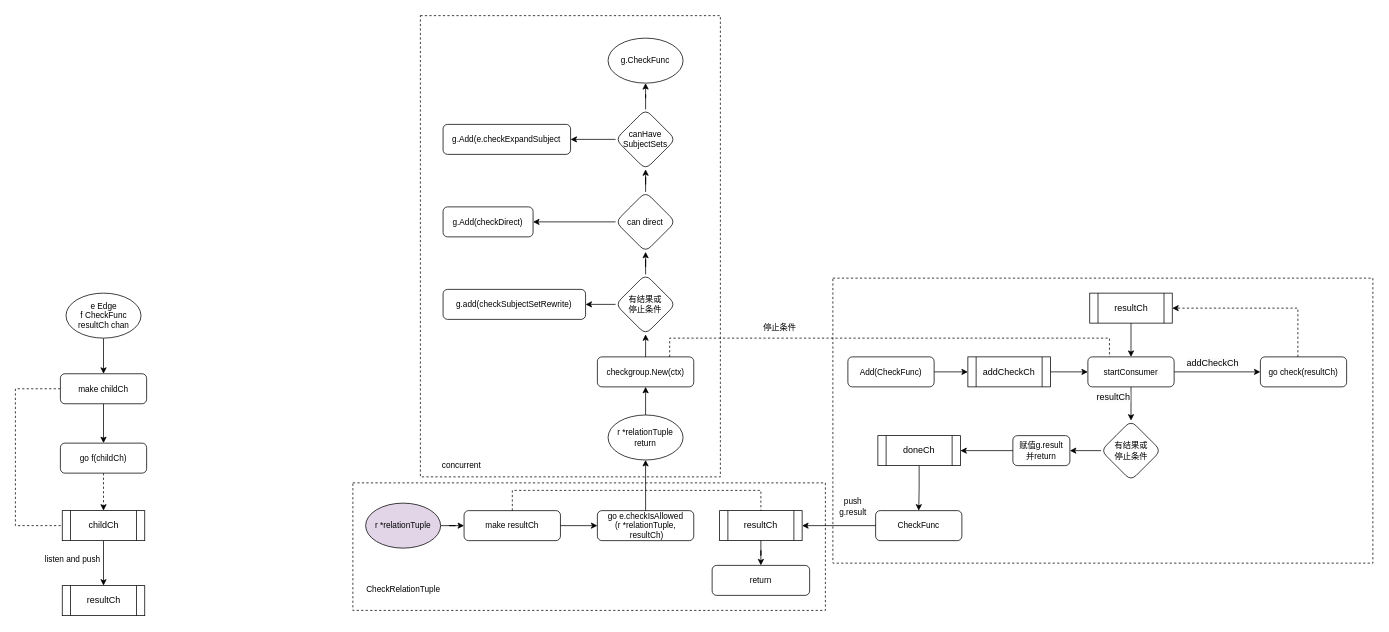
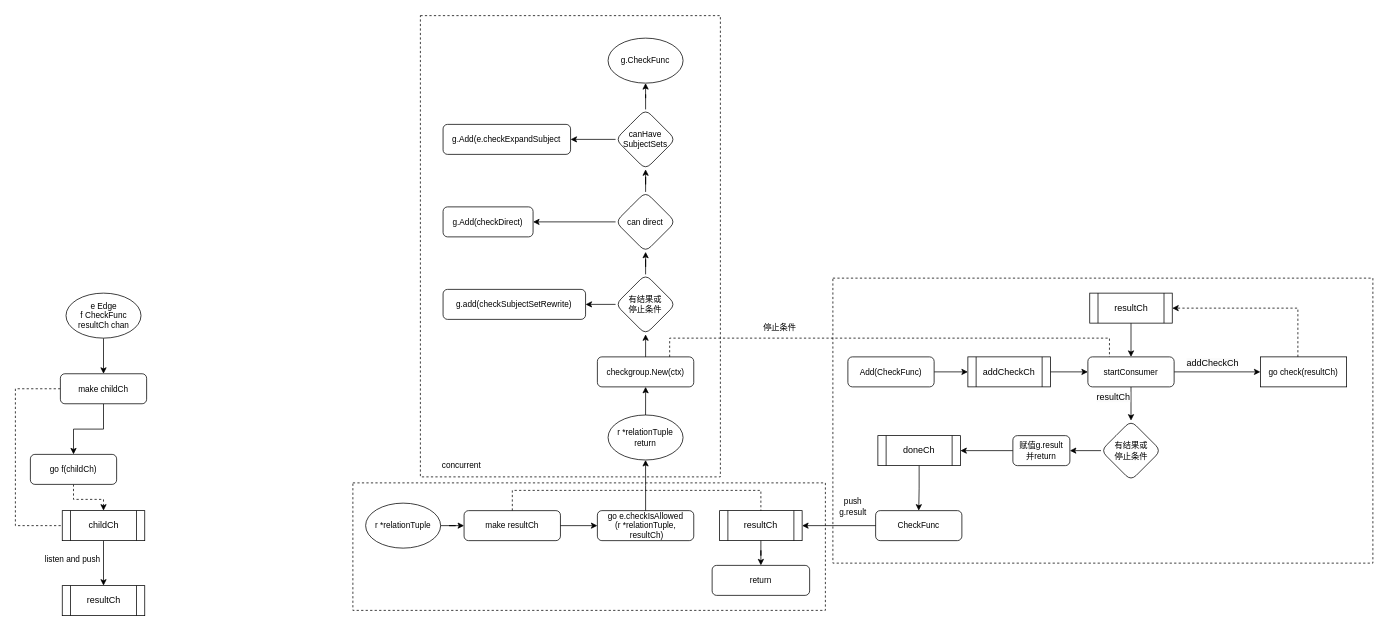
  <mxCell id="0" />
  <mxCell id="1" parent="0" />
  <mxCell id="2" value="" style="rounded=0;whiteSpace=wrap;html=1;fontFamily=Helvetica;fontSize=11;fontColor=default;dashed=1;" vertex="1" parent="1"><mxGeometry x="560" y="20" width="400" height="615" as="geometry" /></mxCell>
  <mxCell id="3" value="" style="rounded=0;whiteSpace=wrap;html=1;fontFamily=Helvetica;fontSize=11;fontColor=default;dashed=1;" vertex="1" parent="1"><mxGeometry y="370" width="720" height="380" as="geometry" x="1110" /></mxCell>
  <mxCell id="4" style="edgeStyle=none;shape=connector;rounded=0;orthogonalLoop=1;jettySize=auto;html=1;labelBackgroundColor=default;strokeColor=default;fontFamily=Helvetica;fontSize=11;fontColor=default;endArrow=classic;" edge="1" parent="1" source="5" target="12"><mxGeometry relative="1" as="geometry" /></mxCell>
  <mxCell id="5" value="addCheckCh" style="shape=process;whiteSpace=wrap;html=1;backgroundOutline=1;" vertex="1" parent="1"><mxGeometry x="1290" y="475" width="110" height="40" as="geometry" /></mxCell>
  <mxCell id="6" style="edgeStyle=none;shape=connector;rounded=0;orthogonalLoop=1;jettySize=auto;html=1;entryX=0.5;entryY=0;entryDx=0;entryDy=0;labelBackgroundColor=default;strokeColor=default;fontFamily=Helvetica;fontSize=11;fontColor=default;endArrow=classic;" edge="1" parent="1" source="7" target="12"><mxGeometry relative="1" as="geometry" /></mxCell>
  <mxCell id="7" value="resultCh" style="shape=process;whiteSpace=wrap;html=1;backgroundOutline=1;" vertex="1" parent="1"><mxGeometry x="1452.5" y="390" width="110" height="40" as="geometry" /></mxCell>
  <mxCell id="8" style="rounded=0;orthogonalLoop=1;jettySize=auto;html=1;" edge="1" parent="1" source="9" target="5"><mxGeometry relative="1" as="geometry" /></mxCell>
  <mxCell id="9" value="Add(CheckFunc)" style="rounded=1;whiteSpace=wrap;html=1;fontFamily=Helvetica;fontSize=11;fontColor=default;" vertex="1" parent="1"><mxGeometry x="1130" y="475" width="115" height="40" as="geometry" /></mxCell>
  <mxCell id="10" value="" style="edgeStyle=none;shape=connector;rounded=0;orthogonalLoop=1;jettySize=auto;html=1;labelBackgroundColor=default;strokeColor=default;fontFamily=Helvetica;fontSize=11;fontColor=default;endArrow=classic;" edge="1" parent="1" source="12" target="14"><mxGeometry relative="1" as="geometry" /></mxCell>
  <mxCell id="11" style="edgeStyle=orthogonalEdgeStyle;shape=connector;rounded=0;orthogonalLoop=1;jettySize=auto;html=1;labelBackgroundColor=default;strokeColor=default;fontFamily=Helvetica;fontSize=11;fontColor=default;endArrow=classic;" edge="1" parent="1" source="12" target="16"><mxGeometry relative="1" as="geometry"><mxPoint x="1507.5" y="550" as="targetPoint" /></mxGeometry></mxCell>
  <mxCell id="12" value="startConsumer" style="rounded=1;whiteSpace=wrap;html=1;fontFamily=Helvetica;fontSize=11;fontColor=default;" vertex="1" parent="1"><mxGeometry x="1450" y="475" width="115" height="40" as="geometry" /></mxCell>
  <mxCell id="13" style="edgeStyle=orthogonalEdgeStyle;shape=connector;rounded=0;orthogonalLoop=1;jettySize=auto;html=1;entryX=1;entryY=0.5;entryDx=0;entryDy=0;labelBackgroundColor=default;strokeColor=default;fontFamily=Helvetica;fontSize=11;fontColor=default;endArrow=classic;dashed=1;" edge="1" parent="1" source="14" target="7"><mxGeometry relative="1" as="geometry"><Array as="points"><mxPoint x="1730" y="410" /></Array></mxGeometry></mxCell>
- <mxCell id="14" value="go check(resultCh)" style="rounded=1;whiteSpace=wrap;html=1;fontFamily=Helvetica;fontSize=11;fontColor=default;" vertex="1" parent="1"><mxGeometry x="1680" y="475" width="115" height="40" as="geometry" /></mxCell>
+ <mxCell id="14" value="go check(resultCh)" style="whiteSpace=wrap;html=1;fontFamily=Helvetica;fontSize=11;fontColor=default;rounded=0;" vertex="1" parent="1"><mxGeometry x="1680" y="475" width="115" height="40" as="geometry" /></mxCell>
  <mxCell id="15" style="edgeStyle=none;shape=connector;rounded=0;orthogonalLoop=1;jettySize=auto;html=1;labelBackgroundColor=default;strokeColor=default;fontFamily=Helvetica;fontSize=11;fontColor=default;endArrow=classic;" edge="1" parent="1" source="16" target="18"><mxGeometry relative="1" as="geometry" /></mxCell>
  <mxCell id="16" value="有结果或&lt;br&gt;停止条件" style="rhombus;whiteSpace=wrap;html=1;fontSize=11;rounded=1;" vertex="1" parent="1"><mxGeometry x="1467.5" y="560" width="80" height="80" as="geometry" /></mxCell>
  <mxCell id="17" style="edgeStyle=orthogonalEdgeStyle;shape=connector;rounded=0;orthogonalLoop=1;jettySize=auto;html=1;labelBackgroundColor=default;strokeColor=default;fontFamily=Helvetica;fontSize=11;fontColor=default;endArrow=classic;" edge="1" parent="1" source="18" target="22"><mxGeometry relative="1" as="geometry" /></mxCell>
  <mxCell id="18" value="赋值g.result&lt;br&gt;并return" style="rounded=1;whiteSpace=wrap;html=1;fontFamily=Helvetica;fontSize=11;fontColor=default;" vertex="1" parent="1"><mxGeometry x="1350" y="580" width="76" height="40" as="geometry" /></mxCell>
  <mxCell id="19" value="&lt;span style=&quot;color: rgb(0, 0, 0); font-family: Helvetica; font-size: 12px; font-style: normal; font-variant-ligatures: normal; font-variant-caps: normal; font-weight: 400; letter-spacing: normal; orphans: 2; text-align: center; text-indent: 0px; text-transform: none; widows: 2; word-spacing: 0px; -webkit-text-stroke-width: 0px; background-color: rgb(251, 251, 251); text-decoration-thickness: initial; text-decoration-style: initial; text-decoration-color: initial; float: none; display: inline !important;&quot;&gt;addCheckCh&lt;/span&gt;" style="text;whiteSpace=wrap;html=1;fontSize=11;fontFamily=Helvetica;fontColor=default;" vertex="1" parent="1"><mxGeometry x="1580" y="470" width="100" height="40" as="geometry" /></mxCell>
  <mxCell id="20" value="&lt;span style=&quot;color: rgb(0, 0, 0); font-family: Helvetica; font-size: 12px; font-style: normal; font-variant-ligatures: normal; font-variant-caps: normal; font-weight: 400; letter-spacing: normal; orphans: 2; text-align: center; text-indent: 0px; text-transform: none; widows: 2; word-spacing: 0px; -webkit-text-stroke-width: 0px; background-color: rgb(251, 251, 251); text-decoration-thickness: initial; text-decoration-style: initial; text-decoration-color: initial; float: none; display: inline !important;&quot;&gt;resultCh&lt;/span&gt;" style="text;whiteSpace=wrap;html=1;fontSize=11;fontFamily=Helvetica;fontColor=default;" vertex="1" parent="1"><mxGeometry x="1460" y="515" width="10" height="25" as="geometry" /></mxCell>
  <mxCell id="21" style="edgeStyle=orthogonalEdgeStyle;shape=connector;rounded=0;orthogonalLoop=1;jettySize=auto;html=1;labelBackgroundColor=default;strokeColor=default;fontFamily=Helvetica;fontSize=11;fontColor=default;endArrow=classic;" edge="1" parent="1" source="22" target="23"><mxGeometry relative="1" as="geometry" /></mxCell>
  <mxCell id="22" value="doneCh" style="shape=process;whiteSpace=wrap;html=1;backgroundOutline=1;" vertex="1" parent="1"><mxGeometry x="1170" y="580" width="110" height="40" as="geometry" /></mxCell>
  <mxCell id="23" value="CheckFunc" style="rounded=1;whiteSpace=wrap;html=1;fontFamily=Helvetica;fontSize=11;fontColor=default;" vertex="1" parent="1"><mxGeometry x="1167" y="680" width="115" height="40" as="geometry" /></mxCell>
  <mxCell id="24" value="push g.result" style="text;html=1;strokeColor=none;fillColor=none;align=center;verticalAlign=middle;whiteSpace=wrap;rounded=0;fontSize=11;fontFamily=Helvetica;fontColor=default;" vertex="1" parent="1"><mxGeometry x="1107" y="660" width="60" height="30" as="geometry" /></mxCell>
  <mxCell id="25" style="edgeStyle=orthogonalEdgeStyle;shape=connector;rounded=0;orthogonalLoop=1;jettySize=auto;html=1;labelBackgroundColor=default;strokeColor=default;fontFamily=Helvetica;fontSize=11;fontColor=default;endArrow=classic;" edge="1" parent="1" source="26" target="35"><mxGeometry relative="1" as="geometry"><mxPoint x="137.5" y="770" as="targetPoint" /></mxGeometry></mxCell>
  <mxCell id="26" value="childCh" style="shape=process;whiteSpace=wrap;html=1;backgroundOutline=1;" vertex="1" parent="1"><mxGeometry x="82.5" y="680" width="110" height="40" as="geometry" /></mxCell>
  <mxCell id="27" value="listen and push" style="text;html=1;strokeColor=none;fillColor=none;align=center;verticalAlign=middle;whiteSpace=wrap;rounded=0;fontSize=11;fontFamily=Helvetica;fontColor=default;" vertex="1" parent="1"><mxGeometry x="40" y="730" width="112.5" height="30" as="geometry" /></mxCell>
  <mxCell id="28" style="edgeStyle=orthogonalEdgeStyle;shape=connector;rounded=0;orthogonalLoop=1;jettySize=auto;html=1;labelBackgroundColor=default;strokeColor=default;fontFamily=Helvetica;fontSize=11;fontColor=default;endArrow=classic;" edge="1" parent="1" source="29" target="32"><mxGeometry relative="1" as="geometry" /></mxCell>
  <mxCell id="29" value="e Edge&lt;br&gt;f CheckFunc&lt;br&gt;resultCh chan" style="ellipse;whiteSpace=wrap;html=1;fontFamily=Helvetica;fontSize=11;fontColor=default;" vertex="1" parent="1"><mxGeometry x="87.5" y="390" width="100" height="60" as="geometry" /></mxCell>
  <mxCell id="30" value="" style="edgeStyle=orthogonalEdgeStyle;shape=connector;rounded=0;orthogonalLoop=1;jettySize=auto;html=1;labelBackgroundColor=default;strokeColor=default;fontFamily=Helvetica;fontSize=11;fontColor=default;endArrow=classic;" edge="1" parent="1" source="32" target="34"><mxGeometry relative="1" as="geometry" /></mxCell>
  <mxCell id="31" style="edgeStyle=orthogonalEdgeStyle;shape=connector;rounded=0;orthogonalLoop=1;jettySize=auto;html=1;labelBackgroundColor=default;strokeColor=default;fontFamily=Helvetica;fontSize=11;fontColor=default;endArrow=none;dashed=1;endFill=0;" edge="1" parent="1" source="32" target="26"><mxGeometry relative="1" as="geometry"><Array as="points"><mxPoint x="20" y="517.5" /><mxPoint x="20" y="700" /></Array></mxGeometry></mxCell>
  <mxCell id="32" value="make childCh" style="rounded=1;whiteSpace=wrap;html=1;fontFamily=Helvetica;fontSize=11;fontColor=default;" vertex="1" parent="1"><mxGeometry x="80" y="497.5" width="115" height="40" as="geometry" /></mxCell>
  <mxCell id="33" style="edgeStyle=orthogonalEdgeStyle;shape=connector;rounded=0;orthogonalLoop=1;jettySize=auto;html=1;labelBackgroundColor=default;strokeColor=default;fontFamily=Helvetica;fontSize=11;fontColor=default;endArrow=classic;dashed=1;" edge="1" parent="1" source="34" target="26"><mxGeometry relative="1" as="geometry" /></mxCell>
- <mxCell id="34" value="go f(childCh)" style="rounded=1;whiteSpace=wrap;html=1;fontFamily=Helvetica;fontSize=11;fontColor=default;" vertex="1" parent="1"><mxGeometry x="80" y="590" width="115" height="40" as="geometry" /></mxCell>
+ <mxCell id="34" value="go f(childCh)" style="rounded=1;whiteSpace=wrap;html=1;fontFamily=Helvetica;fontSize=11;fontColor=default;" vertex="1" parent="1"><mxGeometry x="40" y="605" width="115" height="40" as="geometry" /></mxCell>
  <mxCell id="35" value="resultCh" style="shape=process;whiteSpace=wrap;html=1;backgroundOutline=1;" vertex="1" parent="1"><mxGeometry x="82.5" y="780" width="110" height="40" as="geometry" /></mxCell>
  <mxCell id="36" style="edgeStyle=orthogonalEdgeStyle;shape=connector;rounded=0;orthogonalLoop=1;jettySize=auto;html=1;labelBackgroundColor=default;strokeColor=default;fontFamily=Helvetica;fontSize=11;fontColor=default;endArrow=classic;" edge="1" parent="1" source="38" target="41"><mxGeometry relative="1" as="geometry" /></mxCell>
  <mxCell id="37" style="edgeStyle=orthogonalEdgeStyle;shape=connector;rounded=0;orthogonalLoop=1;jettySize=auto;html=1;labelBackgroundColor=default;strokeColor=default;fontFamily=Helvetica;fontSize=11;fontColor=default;endArrow=none;endFill=0;dashed=1;entryX=0.25;entryY=0;entryDx=0;entryDy=0;exitX=0.75;exitY=0;exitDx=0;exitDy=0;" edge="1" parent="1" source="38" target="12"><mxGeometry relative="1" as="geometry"><Array as="points"><mxPoint x="892" y="450" /><mxPoint x="1479" y="450" /></Array></mxGeometry></mxCell>
  <mxCell id="38" value="checkgroup.New(ctx)" style="rounded=1;whiteSpace=wrap;html=1;fontFamily=Helvetica;fontSize=11;fontColor=default;" vertex="1" parent="1"><mxGeometry x="796" y="475" width="128.5" height="40" as="geometry" /></mxCell>
  <mxCell id="39" style="edgeStyle=orthogonalEdgeStyle;shape=connector;rounded=0;orthogonalLoop=1;jettySize=auto;html=1;labelBackgroundColor=default;strokeColor=default;fontFamily=Helvetica;fontSize=11;fontColor=default;endArrow=classic;" edge="1" parent="1" source="41" target="42"><mxGeometry relative="1" as="geometry" /></mxCell>
  <mxCell id="40" value="" style="edgeStyle=orthogonalEdgeStyle;shape=connector;rounded=0;orthogonalLoop=1;jettySize=auto;html=1;labelBackgroundColor=default;strokeColor=default;fontFamily=Helvetica;fontSize=11;fontColor=default;endArrow=classic;" edge="1" parent="1" source="41" target="45"><mxGeometry relative="1" as="geometry" /></mxCell>
  <mxCell id="41" value="有结果或&lt;br&gt;停止条件" style="rhombus;whiteSpace=wrap;html=1;fontSize=11;rounded=1;" vertex="1" parent="1"><mxGeometry x="820.25" y="365" width="80" height="80" as="geometry" /></mxCell>
  <mxCell id="42" value="g.add(checkSubjectSetRewrite)" style="rounded=1;whiteSpace=wrap;html=1;fontFamily=Helvetica;fontSize=11;fontColor=default;" vertex="1" parent="1"><mxGeometry x="590.25" y="385" width="190" height="40" as="geometry" /></mxCell>
  <mxCell id="43" value="" style="edgeStyle=orthogonalEdgeStyle;shape=connector;rounded=0;orthogonalLoop=1;jettySize=auto;html=1;labelBackgroundColor=default;strokeColor=default;fontFamily=Helvetica;fontSize=11;fontColor=default;endArrow=classic;" edge="1" parent="1" source="45" target="48"><mxGeometry relative="1" as="geometry" /></mxCell>
  <mxCell id="44" style="edgeStyle=orthogonalEdgeStyle;shape=connector;rounded=0;orthogonalLoop=1;jettySize=auto;html=1;labelBackgroundColor=default;strokeColor=default;fontFamily=Helvetica;fontSize=11;fontColor=default;endArrow=classic;" edge="1" parent="1" source="45" target="49"><mxGeometry relative="1" as="geometry" /></mxCell>
  <mxCell id="45" value="can direct" style="rhombus;whiteSpace=wrap;html=1;fontSize=11;rounded=1;" vertex="1" parent="1"><mxGeometry x="820.25" y="255" width="80" height="80" as="geometry" /></mxCell>
  <mxCell id="46" style="edgeStyle=orthogonalEdgeStyle;shape=connector;rounded=0;orthogonalLoop=1;jettySize=auto;html=1;labelBackgroundColor=default;strokeColor=default;fontFamily=Helvetica;fontSize=11;fontColor=default;endArrow=classic;" edge="1" parent="1" source="48" target="50"><mxGeometry relative="1" as="geometry" /></mxCell>
  <mxCell id="47" style="edgeStyle=orthogonalEdgeStyle;shape=connector;rounded=0;orthogonalLoop=1;jettySize=auto;html=1;labelBackgroundColor=default;strokeColor=default;fontFamily=Helvetica;fontSize=11;fontColor=default;endArrow=classic;" edge="1" parent="1" source="48" target="68"><mxGeometry relative="1" as="geometry" /></mxCell>
  <mxCell id="48" value="canHave&lt;br&gt;SubjectSets" style="rhombus;whiteSpace=wrap;html=1;fontSize=11;rounded=1;" vertex="1" parent="1"><mxGeometry x="820.25" y="145" width="80" height="80" as="geometry" /></mxCell>
  <mxCell id="49" value="g.Add&lt;span style=&quot;background-color: initial;&quot;&gt;(checkDirect)&lt;/span&gt;" style="rounded=1;whiteSpace=wrap;html=1;fontFamily=Helvetica;fontSize=11;fontColor=default;" vertex="1" parent="1"><mxGeometry x="590.25" y="275" width="120" height="40" as="geometry" /></mxCell>
  <mxCell id="50" value="g.Add(e.checkExpandSubject" style="rounded=1;whiteSpace=wrap;html=1;fontFamily=Helvetica;fontSize=11;fontColor=default;" vertex="1" parent="1"><mxGeometry x="590.25" y="165" width="170" height="40" as="geometry" /></mxCell>
  <mxCell id="51" value="停止条件" style="text;html=1;strokeColor=none;fillColor=none;align=center;verticalAlign=middle;whiteSpace=wrap;rounded=0;fontSize=11;fontFamily=Helvetica;fontColor=default;" vertex="1" parent="1"><mxGeometry x="979" y="420" width="121" height="30" as="geometry" /></mxCell>
  <mxCell id="52" value="" style="group" vertex="1" connectable="0" parent="1"><mxGeometry x="470" y="643" width="630" height="170" as="geometry" /></mxCell>
  <mxCell id="53" value="" style="rounded=0;whiteSpace=wrap;html=1;fontFamily=Helvetica;fontSize=11;fontColor=default;dashed=1;" vertex="1" parent="52"><mxGeometry width="630" height="170" as="geometry" /></mxCell>
  <mxCell id="54" value="resultCh" style="shape=process;whiteSpace=wrap;html=1;backgroundOutline=1;" vertex="1" parent="52"><mxGeometry x="489" y="37" width="110" height="40" as="geometry" /></mxCell>
  <mxCell id="55" style="edgeStyle=orthogonalEdgeStyle;shape=connector;rounded=0;orthogonalLoop=1;jettySize=auto;html=1;labelBackgroundColor=default;strokeColor=default;fontFamily=Helvetica;fontSize=11;fontColor=default;endArrow=none;endFill=0;dashed=1;" edge="1" parent="52" source="56" target="54"><mxGeometry relative="1" as="geometry"><Array as="points"><mxPoint x="213" y="10" /><mxPoint x="544" y="10" /></Array></mxGeometry></mxCell>
  <mxCell id="56" value="make resultCh" style="rounded=1;whiteSpace=wrap;html=1;fontFamily=Helvetica;fontSize=11;fontColor=default;" vertex="1" parent="52"><mxGeometry x="148.25" y="37" width="128.5" height="40" as="geometry" /></mxCell>
  <mxCell id="57" value="go e.checkIsAllowed&lt;br&gt;(r *relationTuple,&lt;br&gt;&amp;nbsp;resultCh)" style="rounded=1;whiteSpace=wrap;html=1;fontFamily=Helvetica;fontSize=11;fontColor=default;" vertex="1" parent="52"><mxGeometry x="326" y="37" width="128.5" height="40" as="geometry" /></mxCell>
  <mxCell id="58" value="" style="edgeStyle=orthogonalEdgeStyle;shape=connector;rounded=0;orthogonalLoop=1;jettySize=auto;html=1;labelBackgroundColor=default;strokeColor=default;fontFamily=Helvetica;fontSize=11;fontColor=default;endArrow=classic;" edge="1" parent="52" source="56" target="57"><mxGeometry relative="1" as="geometry" /></mxCell>
- <mxCell id="59" value="r *relationTuple" style="ellipse;whiteSpace=wrap;html=1;fontFamily=Helvetica;fontSize=11;fontColor=default;fillColor=#e1d5e7;" vertex="1" parent="52"><mxGeometry x="17" y="27" width="100" height="60" as="geometry" /></mxCell>
+ <mxCell id="59" value="r *relationTuple" style="ellipse;whiteSpace=wrap;html=1;fontFamily=Helvetica;fontSize=11;fontColor=default;" vertex="1" parent="52"><mxGeometry x="17" y="27" width="100" height="60" as="geometry" /></mxCell>
  <mxCell id="60" value="" style="edgeStyle=orthogonalEdgeStyle;shape=connector;rounded=0;orthogonalLoop=1;jettySize=auto;html=1;labelBackgroundColor=default;strokeColor=default;fontFamily=Helvetica;fontSize=11;fontColor=default;endArrow=classic;" edge="1" parent="52" source="59" target="56"><mxGeometry relative="1" as="geometry"><mxPoint x="212.5" y="-138" as="sourcePoint" /></mxGeometry></mxCell>
- <mxCell id="61" value="CheckRelationTuple" style="text;html=1;align=center;verticalAlign=middle;resizable=0;points=[];autosize=1;strokeColor=none;fillColor=none;fontSize=11;fontFamily=Helvetica;fontColor=default;" vertex="1" parent="52"><mxGeometry x="2" y="127" width="130" height="30" as="geometry" /></mxCell>
  <mxCell id="62" value="return" style="rounded=1;whiteSpace=wrap;html=1;fontFamily=Helvetica;fontSize=11;fontColor=default;" vertex="1" parent="52"><mxGeometry x="479" y="110" width="130" height="40" as="geometry" /></mxCell>
  <mxCell id="63" style="edgeStyle=orthogonalEdgeStyle;shape=connector;rounded=0;orthogonalLoop=1;jettySize=auto;html=1;labelBackgroundColor=default;strokeColor=default;fontFamily=Helvetica;fontSize=11;fontColor=default;endArrow=classic;" edge="1" parent="52" source="54" target="62"><mxGeometry relative="1" as="geometry" /></mxCell>
  <mxCell id="64" style="edgeStyle=orthogonalEdgeStyle;shape=connector;rounded=0;orthogonalLoop=1;jettySize=auto;html=1;labelBackgroundColor=default;strokeColor=default;fontFamily=Helvetica;fontSize=11;fontColor=default;endArrow=classic;" edge="1" parent="1" source="65" target="38"><mxGeometry relative="1" as="geometry" /></mxCell>
  <mxCell id="65" value="r *relationTuple&lt;br&gt;return" style="ellipse;whiteSpace=wrap;html=1;fontFamily=Helvetica;fontSize=11;fontColor=default;" vertex="1" parent="1"><mxGeometry x="810.25" y="552.5" width="100" height="60" as="geometry" /></mxCell>
  <mxCell id="66" style="edgeStyle=orthogonalEdgeStyle;shape=connector;rounded=0;orthogonalLoop=1;jettySize=auto;html=1;labelBackgroundColor=default;strokeColor=default;fontFamily=Helvetica;fontSize=11;fontColor=default;endArrow=classic;" edge="1" parent="1" source="57" target="65"><mxGeometry relative="1" as="geometry" /></mxCell>
  <mxCell id="67" value="concurrent" style="text;html=1;strokeColor=none;fillColor=none;align=center;verticalAlign=middle;whiteSpace=wrap;rounded=0;fontSize=11;fontFamily=Helvetica;fontColor=default;" vertex="1" parent="1"><mxGeometry x="570" y="605" width="90" height="30" as="geometry" /></mxCell>
  <mxCell id="68" value="g.CheckFunc" style="ellipse;whiteSpace=wrap;html=1;fontFamily=Helvetica;fontSize=11;fontColor=default;" vertex="1" parent="1"><mxGeometry x="810.25" y="50" width="100" height="60" as="geometry" /></mxCell>
  <mxCell id="69" style="edgeStyle=orthogonalEdgeStyle;shape=connector;rounded=0;orthogonalLoop=1;jettySize=auto;html=1;labelBackgroundColor=default;strokeColor=default;fontFamily=Helvetica;fontSize=11;fontColor=default;endArrow=classic;" edge="1" parent="1" source="23" target="54"><mxGeometry relative="1" as="geometry" /></mxCell>
